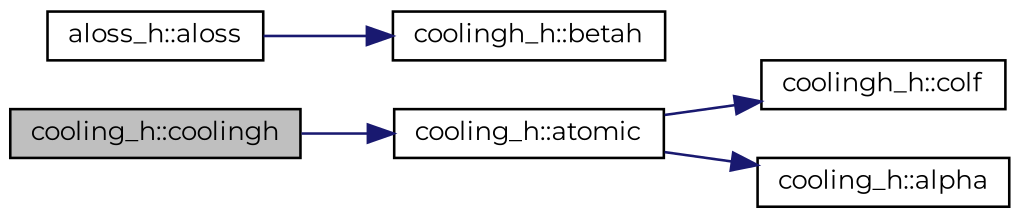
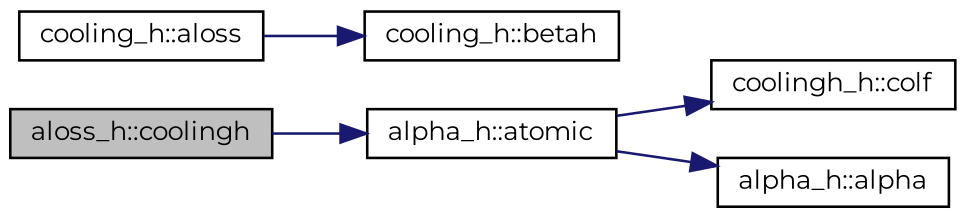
  digraph {
    fontname=Montserrat
    rankdir=LR
    node [color=black fillcolor=white fontname=Montserrat fontsize=10 shape=record style=filled]
    edge [color=midnightblue fontname=Montserrat fontsize=10 labelfontname=Helvetica labelfontsize=10 style=solid]
-   n1 [fillcolor=grey75 fontcolor=black height=0.2 label="cooling_h::coolingh" width=0.4]
-   n2 [height=0.2 label="cooling_h::atomic" width=0.4]
+   n1 [fillcolor=grey75 fontcolor=black height=0.2 label="aloss_h::coolingh" width=0.4]
+   n2 [height=0.2 label="alpha_h::atomic" width=0.4]
    n3 [height=0.2 label="coolingh_h::colf" width=0.4]
-   n4 [height=0.2 label="cooling_h::alpha" width=0.4]
-   n5 [height=0.2 label="aloss_h::aloss" width=0.4]
-   n6 [height=0.2 label="coolingh_h::betah" width=0.4]
+   n4 [height=0.2 label="alpha_h::alpha" width=0.4]
+   n5 [height=0.2 label="cooling_h::aloss" width=0.4]
+   n6 [height=0.2 label="cooling_h::betah" width=0.4]
    n1 -> n2
    n2 -> n3
    n2 -> n4
    n5 -> n6
  }
